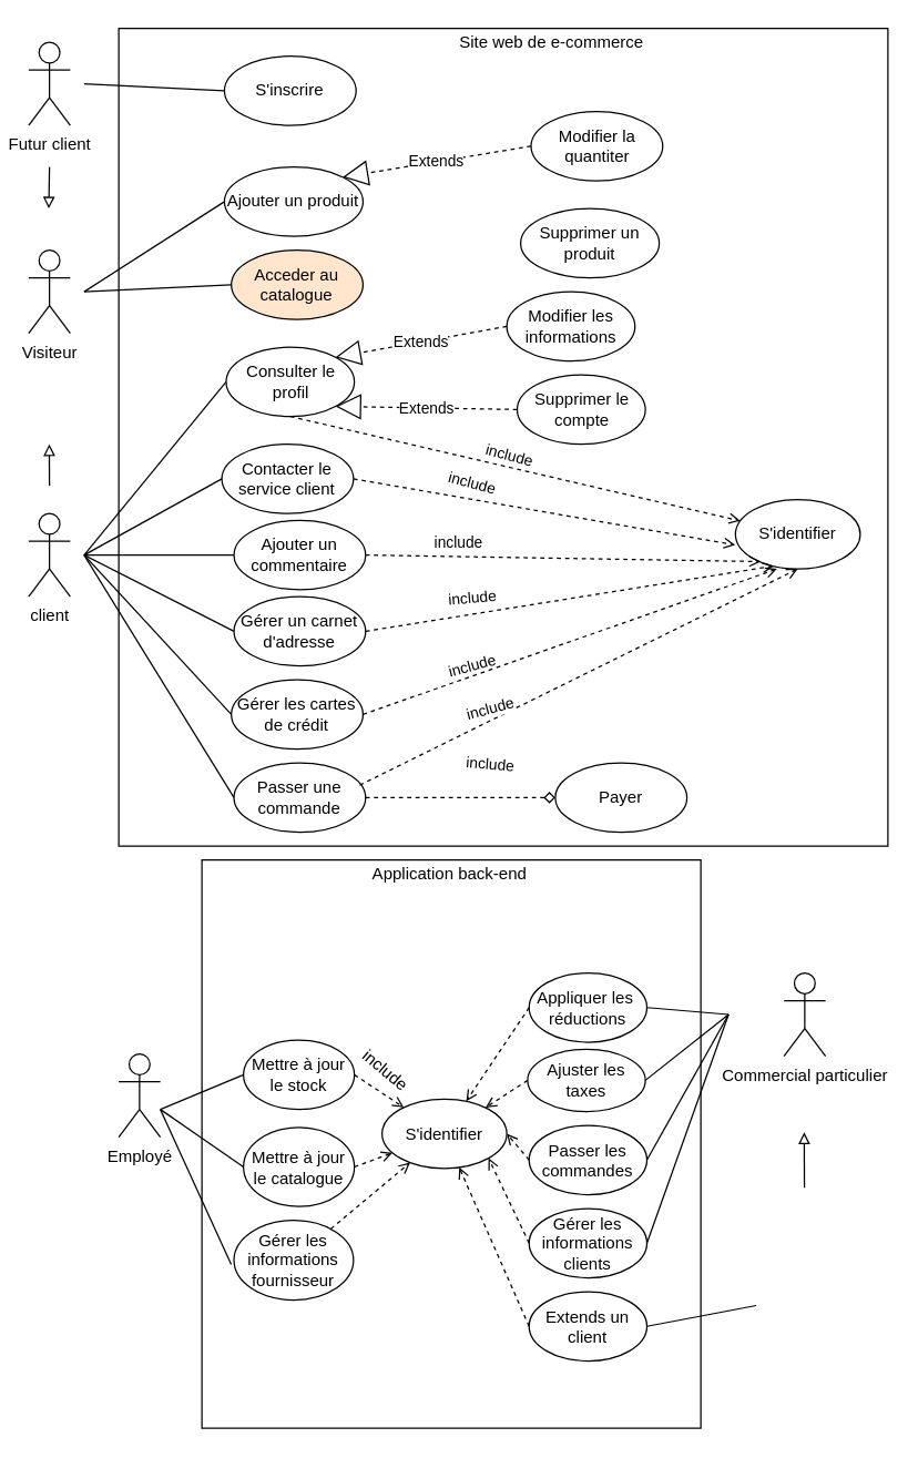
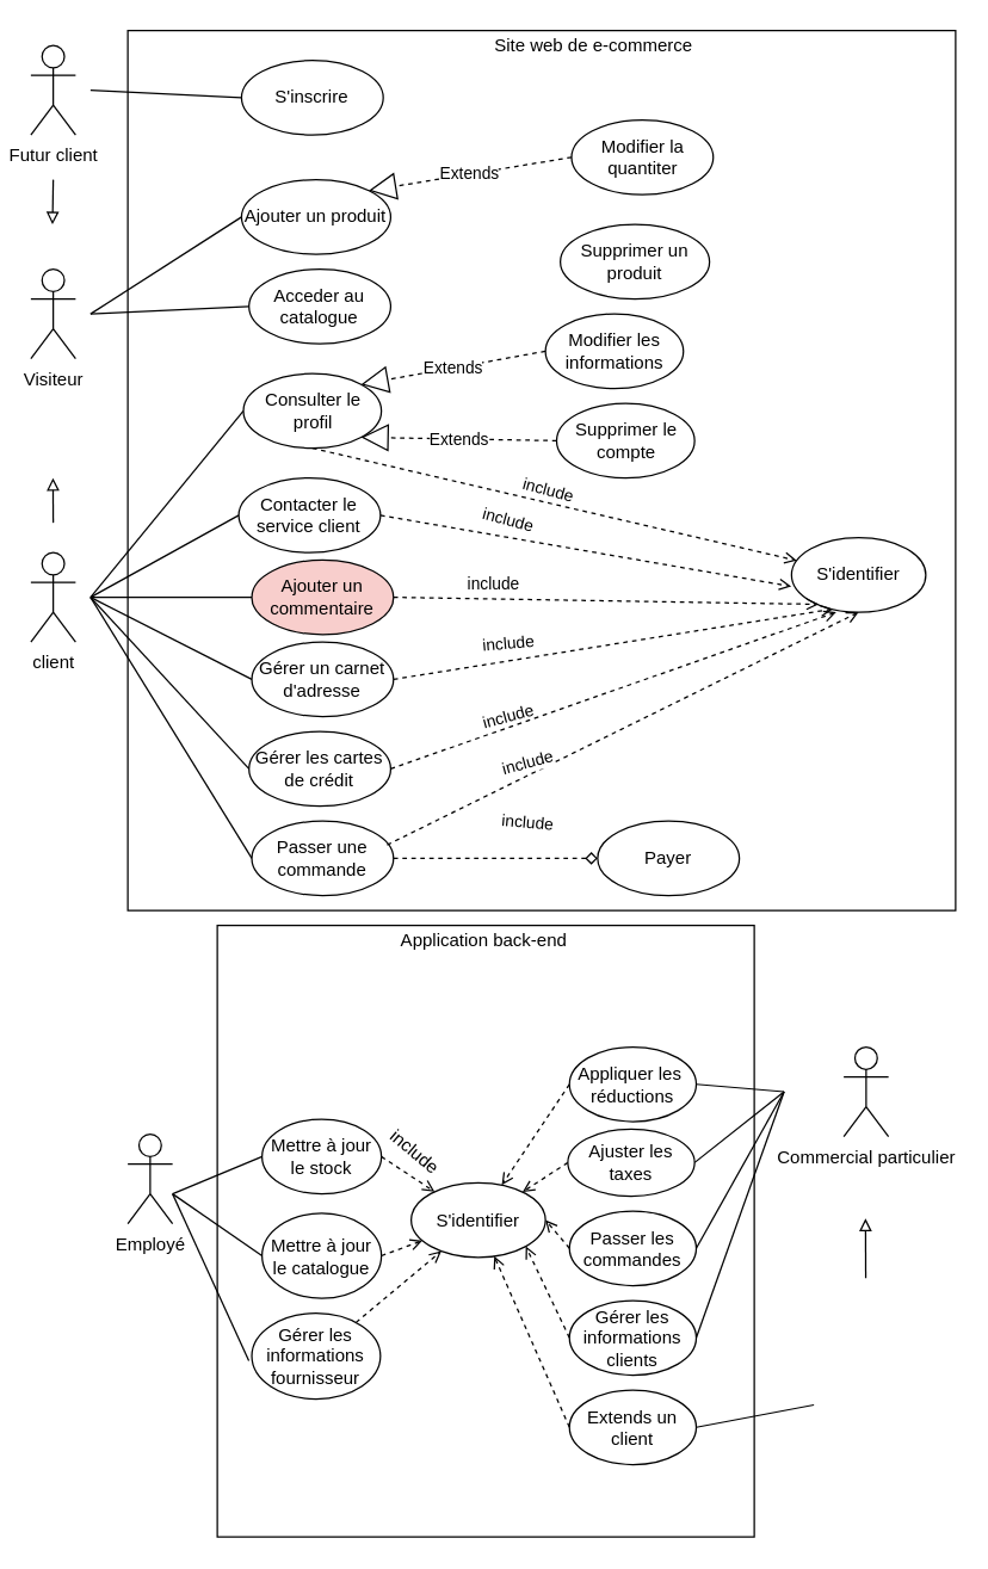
  <mxCell id="0" />
  <mxCell id="1" parent="0" />
  <mxCell id="2" style="edgeStyle=none;rounded=0;orthogonalLoop=1;jettySize=auto;html=1;entryX=0;entryY=0.5;entryDx=0;entryDy=0;endArrow=none;endFill=0;" parent="1" target="48" edge="1"><mxGeometry relative="1" as="geometry"><mxPoint x="60" y="400" as="sourcePoint" /></mxGeometry></mxCell>
  <mxCell id="3" style="edgeStyle=none;rounded=0;orthogonalLoop=1;jettySize=auto;html=1;entryX=0;entryY=0.5;entryDx=0;entryDy=0;endArrow=none;endFill=0;" parent="1" target="55" edge="1"><mxGeometry relative="1" as="geometry"><mxPoint x="60" y="400" as="sourcePoint" /></mxGeometry></mxCell>
  <mxCell id="4" style="edgeStyle=none;rounded=0;orthogonalLoop=1;jettySize=auto;html=1;entryX=0;entryY=0.5;entryDx=0;entryDy=0;endArrow=none;endFill=0;" parent="1" target="46" edge="1"><mxGeometry relative="1" as="geometry"><mxPoint x="60" y="400" as="sourcePoint" /></mxGeometry></mxCell>
  <mxCell id="5" style="edgeStyle=none;rounded=0;orthogonalLoop=1;jettySize=auto;html=1;endArrow=block;endFill=0;" parent="1" edge="1"><mxGeometry relative="1" as="geometry"><mxPoint x="34.833" y="320" as="targetPoint" /><mxPoint x="35" y="350" as="sourcePoint" /></mxGeometry></mxCell>
  <mxCell id="6" style="rounded=0;orthogonalLoop=1;jettySize=auto;html=1;entryX=0;entryY=0.5;entryDx=0;entryDy=0;endArrow=none;endFill=0;" parent="1" target="74" edge="1"><mxGeometry relative="1" as="geometry"><mxPoint x="60" y="400" as="sourcePoint" /></mxGeometry></mxCell>
  <mxCell id="7" style="rounded=0;orthogonalLoop=1;jettySize=auto;html=1;entryX=0;entryY=0.5;entryDx=0;entryDy=0;endArrow=none;endFill=0;" parent="1" target="80" edge="1"><mxGeometry relative="1" as="geometry"><mxPoint x="60" y="400" as="sourcePoint" /></mxGeometry></mxCell>
  <mxCell id="8" style="edgeStyle=none;rounded=0;orthogonalLoop=1;jettySize=auto;html=1;entryX=0;entryY=0.5;entryDx=0;entryDy=0;endArrow=none;endFill=0;" parent="1" target="78" edge="1"><mxGeometry relative="1" as="geometry"><mxPoint x="60" y="400" as="sourcePoint" /></mxGeometry></mxCell>
  <mxCell id="9" value="client" style="shape=umlActor;verticalLabelPosition=bottom;labelBackgroundColor=#ffffff;verticalAlign=top;html=1;" parent="1" vertex="1"><mxGeometry x="20" y="370" width="30" height="60" as="geometry" /></mxCell>
  <mxCell id="10" style="edgeStyle=none;rounded=0;orthogonalLoop=1;jettySize=auto;html=1;entryX=0;entryY=0.5;entryDx=0;entryDy=0;endArrow=none;endFill=0;" parent="1" target="34" edge="1"><mxGeometry relative="1" as="geometry"><mxPoint x="115" y="800" as="sourcePoint" /></mxGeometry></mxCell>
  <mxCell id="11" style="edgeStyle=none;rounded=0;orthogonalLoop=1;jettySize=auto;html=1;entryX=0;entryY=0.5;entryDx=0;entryDy=0;endArrow=none;endFill=0;" parent="1" target="32" edge="1"><mxGeometry relative="1" as="geometry"><mxPoint x="115" y="800" as="sourcePoint" /></mxGeometry></mxCell>
  <mxCell id="12" style="edgeStyle=none;rounded=0;orthogonalLoop=1;jettySize=auto;html=1;entryX=0;entryY=0.5;entryDx=0;entryDy=0;endArrow=none;endFill=0;" parent="1" target="42" edge="1"><mxGeometry relative="1" as="geometry"><mxPoint x="60" y="60" as="sourcePoint" /></mxGeometry></mxCell>
  <mxCell id="13" style="edgeStyle=none;rounded=0;orthogonalLoop=1;jettySize=auto;html=1;entryX=0;entryY=0.5;entryDx=0;entryDy=0;endArrow=none;endFill=0;" parent="1" target="40" edge="1"><mxGeometry relative="1" as="geometry"><mxPoint x="60" y="210" as="sourcePoint" /></mxGeometry></mxCell>
  <mxCell id="14" style="edgeStyle=none;rounded=0;orthogonalLoop=1;jettySize=auto;html=1;entryX=0;entryY=0.5;entryDx=0;entryDy=0;endArrow=none;endFill=0;" parent="1" target="41" edge="1"><mxGeometry relative="1" as="geometry"><mxPoint x="60" y="210" as="sourcePoint" /></mxGeometry></mxCell>
  <mxCell id="15" value="Visiteur&lt;br&gt;" style="shape=umlActor;verticalLabelPosition=bottom;labelBackgroundColor=#ffffff;verticalAlign=top;html=1;" parent="1" vertex="1"><mxGeometry x="20" y="180" width="30" height="60" as="geometry" /></mxCell>
  <mxCell id="16" value="Futur client" style="shape=umlActor;verticalLabelPosition=bottom;labelBackgroundColor=#ffffff;verticalAlign=top;html=1;" parent="1" vertex="1"><mxGeometry x="20" y="30" width="30" height="60" as="geometry" /></mxCell>
  <mxCell id="17" style="edgeStyle=none;rounded=0;orthogonalLoop=1;jettySize=auto;html=1;endArrow=block;endFill=0;" parent="1" edge="1"><mxGeometry relative="1" as="geometry"><mxPoint x="34.5" y="150" as="targetPoint" /><mxPoint x="35" y="120" as="sourcePoint" /></mxGeometry></mxCell>
  <mxCell id="18" value="" style="rounded=0;whiteSpace=wrap;html=1;fillColor=none;" parent="1" vertex="1"><mxGeometry x="145" y="620" width="360" height="410" as="geometry" /></mxCell>
  <mxCell id="19" value="Application back-end" style="text;html=1;strokeColor=none;fillColor=none;align=center;verticalAlign=middle;whiteSpace=wrap;rounded=0;" parent="1" vertex="1"><mxGeometry x="233.503" y="620" width="179.622" height="20" as="geometry" /></mxCell>
  <mxCell id="20" style="edgeStyle=none;rounded=0;orthogonalLoop=1;jettySize=auto;html=1;exitX=0;exitY=0.5;exitDx=0;exitDy=0;endArrow=open;endFill=0;dashed=1;" parent="1" source="21" target="70" edge="1"><mxGeometry relative="1" as="geometry" /></mxCell>
  <mxCell id="21" value="Appliquer les&amp;nbsp; réductions" style="ellipse;whiteSpace=wrap;html=1;" parent="1" vertex="1"><mxGeometry x="381.1" y="701.5" width="85" height="50" as="geometry" /></mxCell>
  <mxCell id="22" style="edgeStyle=none;rounded=0;orthogonalLoop=1;jettySize=auto;html=1;exitX=0;exitY=0.5;exitDx=0;exitDy=0;endArrow=open;endFill=0;dashed=1;" parent="1" source="23" target="70" edge="1"><mxGeometry relative="1" as="geometry" /></mxCell>
  <mxCell id="23" value="Ajuster les taxes" style="ellipse;whiteSpace=wrap;html=1;" parent="1" vertex="1"><mxGeometry x="380" y="756.5" width="85" height="45" as="geometry" /></mxCell>
  <mxCell id="24" style="edgeStyle=none;rounded=0;orthogonalLoop=1;jettySize=auto;html=1;exitX=0;exitY=0.5;exitDx=0;exitDy=0;endArrow=open;endFill=0;dashed=1;" parent="1" source="25" target="70" edge="1"><mxGeometry relative="1" as="geometry" /></mxCell>
  <mxCell id="25" value="Extends un client" style="ellipse;whiteSpace=wrap;html=1;" parent="1" vertex="1"><mxGeometry x="381.1" y="931.5" width="85" height="50" as="geometry" /></mxCell>
  <mxCell id="26" style="edgeStyle=none;rounded=0;orthogonalLoop=1;jettySize=auto;html=1;entryX=1;entryY=0.5;entryDx=0;entryDy=0;endArrow=none;endFill=0;" parent="1" target="25" edge="1"><mxGeometry relative="1" as="geometry"><mxPoint x="545" y="941.5" as="sourcePoint" /></mxGeometry></mxCell>
  <mxCell id="27" style="edgeStyle=none;rounded=0;orthogonalLoop=1;jettySize=auto;html=1;entryX=1;entryY=0.5;entryDx=0;entryDy=0;endArrow=none;endFill=0;" parent="1" target="21" edge="1"><mxGeometry relative="1" as="geometry"><mxPoint x="525" y="731.5" as="sourcePoint" /><mxPoint x="480" y="741.5" as="targetPoint" /></mxGeometry></mxCell>
  <mxCell id="28" value="Commercial particulier&lt;br&gt;" style="shape=umlActor;verticalLabelPosition=bottom;labelBackgroundColor=#ffffff;verticalAlign=top;html=1;" parent="1" vertex="1"><mxGeometry x="565" y="701.5" width="30" height="60" as="geometry" /></mxCell>
  <mxCell id="29" style="edgeStyle=none;rounded=0;orthogonalLoop=1;jettySize=auto;html=1;entryX=1;entryY=0.5;entryDx=0;entryDy=0;endArrow=none;endFill=0;" parent="1" target="23" edge="1"><mxGeometry relative="1" as="geometry"><mxPoint x="525" y="731.5" as="sourcePoint" /><mxPoint x="380" y="781.5" as="targetPoint" /></mxGeometry></mxCell>
  <mxCell id="30" style="edgeStyle=none;rounded=0;orthogonalLoop=1;jettySize=auto;html=1;endArrow=block;endFill=0;" parent="1" edge="1"><mxGeometry relative="1" as="geometry"><mxPoint x="579.583" y="816.5" as="targetPoint" /><mxPoint x="579.75" y="856.5" as="sourcePoint" /></mxGeometry></mxCell>
  <mxCell id="31" style="edgeStyle=none;rounded=0;orthogonalLoop=1;jettySize=auto;html=1;exitX=1;exitY=0.5;exitDx=0;exitDy=0;endArrow=open;endFill=0;dashed=1;" parent="1" source="32" target="70" edge="1"><mxGeometry relative="1" as="geometry" /></mxCell>
  <mxCell id="32" value="Mettre à jour le catalogue" style="ellipse;whiteSpace=wrap;html=1;" parent="1" vertex="1"><mxGeometry x="175" y="813" width="80" height="57" as="geometry" /></mxCell>
  <mxCell id="33" style="edgeStyle=none;rounded=0;orthogonalLoop=1;jettySize=auto;html=1;exitX=1;exitY=0.5;exitDx=0;exitDy=0;endArrow=open;endFill=0;dashed=1;" parent="1" source="34" target="70" edge="1"><mxGeometry relative="1" as="geometry" /></mxCell>
  <mxCell id="34" value="Mettre à jour le stock" style="ellipse;whiteSpace=wrap;html=1;" parent="1" vertex="1"><mxGeometry x="175" y="750" width="80" height="50" as="geometry" /></mxCell>
  <mxCell id="35" style="edgeStyle=none;rounded=0;orthogonalLoop=1;jettySize=auto;html=1;endArrow=none;endFill=0;entryX=-0.023;entryY=0.555;entryDx=0;entryDy=0;entryPerimeter=0;" parent="1" target="76" edge="1"><mxGeometry relative="1" as="geometry"><mxPoint x="115" y="800" as="sourcePoint" /></mxGeometry></mxCell>
  <mxCell id="36" value="Employé&lt;br&gt;" style="shape=umlActor;verticalLabelPosition=bottom;labelBackgroundColor=#ffffff;verticalAlign=top;html=1;" parent="1" vertex="1"><mxGeometry x="85" y="760" width="30" height="60" as="geometry" /></mxCell>
  <mxCell id="37" value="" style="rounded=0;whiteSpace=wrap;html=1;fillColor=none;" parent="1" vertex="1"><mxGeometry x="85" y="20" width="555" height="590" as="geometry" /></mxCell>
  <mxCell id="38" value="Site web de e-commerce" style="text;html=1;strokeColor=none;fillColor=none;align=center;verticalAlign=middle;whiteSpace=wrap;rounded=0;" parent="1" vertex="1"><mxGeometry x="283" y="20" width="229" height="20" as="geometry" /></mxCell>
  <mxCell id="39" value="Supprimer un produit" style="ellipse;whiteSpace=wrap;html=1;" parent="1" vertex="1"><mxGeometry x="375" y="150" width="100" height="50" as="geometry" /></mxCell>
  <mxCell id="40" value="Ajouter un produit" style="ellipse;whiteSpace=wrap;html=1;" parent="1" vertex="1"><mxGeometry x="161.25" y="120" width="100" height="50" as="geometry" /></mxCell>
- <mxCell id="41" value="Acceder au catalogue" style="ellipse;whiteSpace=wrap;html=1;fillColor=#ffe6cc;" parent="1" vertex="1"><mxGeometry x="166.25" y="180" width="95" height="50" as="geometry" /></mxCell>
+ <mxCell id="41" value="Acceder au catalogue" style="ellipse;whiteSpace=wrap;html=1;" parent="1" vertex="1"><mxGeometry x="166.25" y="180" width="95" height="50" as="geometry" /></mxCell>
  <mxCell id="42" value="S'inscrire" style="ellipse;whiteSpace=wrap;html=1;" parent="1" vertex="1"><mxGeometry x="161.25" y="40" width="95" height="50" as="geometry" /></mxCell>
  <mxCell id="43" style="edgeStyle=none;rounded=0;orthogonalLoop=1;jettySize=auto;html=1;exitX=1;exitY=0.5;exitDx=0;exitDy=0;entryX=-0.002;entryY=0.654;entryDx=0;entryDy=0;dashed=1;endArrow=open;endFill=0;entryPerimeter=0;" parent="1" source="46" target="72" edge="1"><mxGeometry relative="1" as="geometry" /></mxCell>
  <mxCell id="44" value="include" style="edgeLabel;html=1;align=center;verticalAlign=middle;resizable=0;points=[];rotation=15;" parent="43" vertex="1" connectable="0"><mxGeometry x="-0.388" relative="1" as="geometry"><mxPoint x="0.03" y="-12.35" as="offset" /></mxGeometry></mxCell>
  <mxCell id="45" value="include" style="edgeLabel;html=1;align=center;verticalAlign=middle;resizable=0;points=[];rotation=15;" parent="43" vertex="1" connectable="0"><mxGeometry x="-0.388" relative="1" as="geometry"><mxPoint x="27.08" y="-32.67" as="offset" /></mxGeometry></mxCell>
  <mxCell id="46" value="Contacter le service client" style="ellipse;whiteSpace=wrap;html=1;" parent="1" vertex="1"><mxGeometry x="159.38" y="320" width="95" height="50" as="geometry" /></mxCell>
  <mxCell id="47" style="edgeStyle=none;rounded=0;orthogonalLoop=1;jettySize=auto;html=1;exitX=0.5;exitY=1;exitDx=0;exitDy=0;dashed=1;endArrow=open;endFill=0;" parent="1" source="48" target="72" edge="1"><mxGeometry relative="1" as="geometry" /></mxCell>
  <mxCell id="48" value="Consulter le profil" style="ellipse;whiteSpace=wrap;html=1;" parent="1" vertex="1"><mxGeometry x="162.5" y="250" width="92.5" height="50" as="geometry" /></mxCell>
  <mxCell id="49" value="Modifier la quantiter" style="ellipse;whiteSpace=wrap;html=1;" parent="1" vertex="1"><mxGeometry x="382.5" y="80" width="95" height="50" as="geometry" /></mxCell>
  <mxCell id="50" value="Modifier les informations" style="ellipse;whiteSpace=wrap;html=1;" parent="1" vertex="1"><mxGeometry x="365" y="210" width="92.5" height="50" as="geometry" /></mxCell>
  <mxCell id="51" value="Supprimer le compte" style="ellipse;whiteSpace=wrap;html=1;" parent="1" vertex="1"><mxGeometry x="372.5" y="270" width="92.5" height="50" as="geometry" /></mxCell>
  <mxCell id="52" value="Extends" style="endArrow=block;endSize=16;endFill=0;html=1;dashed=1;entryX=1;entryY=1;entryDx=0;entryDy=0;exitX=0;exitY=0.5;exitDx=0;exitDy=0;" parent="1" source="51" target="48" edge="1"><mxGeometry width="160" relative="1" as="geometry"><mxPoint x="440" y="330" as="sourcePoint" /><mxPoint x="600" y="330" as="targetPoint" /></mxGeometry></mxCell>
  <mxCell id="53" value="Extends" style="endArrow=block;endSize=16;endFill=0;html=1;dashed=1;exitX=0;exitY=0.5;exitDx=0;exitDy=0;entryX=1;entryY=0;entryDx=0;entryDy=0;" parent="1" source="50" target="48" edge="1"><mxGeometry width="160" relative="1" as="geometry"><mxPoint x="310" y="360" as="sourcePoint" /><mxPoint x="240" y="320" as="targetPoint" /></mxGeometry></mxCell>
  <mxCell id="54" value="Extends" style="endArrow=block;endSize=16;endFill=0;html=1;dashed=1;exitX=0;exitY=0.5;exitDx=0;exitDy=0;entryX=1;entryY=0;entryDx=0;entryDy=0;" parent="1" source="49" target="40" edge="1"><mxGeometry width="160" relative="1" as="geometry"><mxPoint x="292.5" y="105" as="sourcePoint" /><mxPoint x="232.5" y="130" as="targetPoint" /></mxGeometry></mxCell>
  <mxCell id="55" value="Passer une commande" style="ellipse;whiteSpace=wrap;html=1;" parent="1" vertex="1"><mxGeometry x="168.13" y="550" width="95" height="50" as="geometry" /></mxCell>
  <mxCell id="56" style="edgeStyle=none;rounded=0;orthogonalLoop=1;jettySize=auto;html=1;exitX=0.955;exitY=0.32;exitDx=0;exitDy=0;entryX=0.5;entryY=1;entryDx=0;entryDy=0;dashed=1;endArrow=open;endFill=0;exitPerimeter=0;" parent="1" source="55" target="72" edge="1"><mxGeometry relative="1" as="geometry" /></mxCell>
  <mxCell id="57" value="&lt;div&gt;include&lt;/div&gt;" style="edgeLabel;html=1;align=center;verticalAlign=middle;resizable=0;points=[];rotation=-15;" parent="56" vertex="1" connectable="0"><mxGeometry x="-0.352" y="1" relative="1" as="geometry"><mxPoint x="-7.97" y="-3.96" as="offset" /></mxGeometry></mxCell>
  <mxCell id="58" value="&lt;div&gt;include&lt;/div&gt;" style="edgeLabel;html=1;align=center;verticalAlign=middle;resizable=0;points=[];rotation=5;" parent="56" vertex="1" connectable="0"><mxGeometry x="-0.352" y="1" relative="1" as="geometry"><mxPoint x="-8" y="36.11" as="offset" /></mxGeometry></mxCell>
  <mxCell id="59" value="&lt;div&gt;include&lt;/div&gt;" style="edgeLabel;html=1;align=center;verticalAlign=middle;resizable=0;points=[];rotation=-5;" parent="56" vertex="1" connectable="0"><mxGeometry x="-0.352" y="1" relative="1" as="geometry"><mxPoint x="-20.9" y="-84.53" as="offset" /></mxGeometry></mxCell>
  <mxCell id="60" value="&lt;div&gt;include&lt;/div&gt;" style="edgeLabel;html=1;align=center;verticalAlign=middle;resizable=0;points=[];rotation=0;" parent="56" vertex="1" connectable="0"><mxGeometry x="-0.352" y="1" relative="1" as="geometry"><mxPoint x="-30.9" y="-124.53" as="offset" /></mxGeometry></mxCell>
  <mxCell id="61" value="&lt;div&gt;include&lt;/div&gt;" style="edgeLabel;html=1;align=center;verticalAlign=middle;resizable=0;points=[];rotation=-15;" parent="56" vertex="1" connectable="0"><mxGeometry x="-0.352" y="1" relative="1" as="geometry"><mxPoint x="-20.9" y="-34.53" as="offset" /></mxGeometry></mxCell>
  <mxCell id="62" value="Payer" style="ellipse;whiteSpace=wrap;html=1;" parent="1" vertex="1"><mxGeometry x="400" y="550" width="95" height="50" as="geometry" /></mxCell>
  <mxCell id="63" style="edgeStyle=none;rounded=0;orthogonalLoop=1;jettySize=auto;html=1;exitX=1;exitY=0.5;exitDx=0;exitDy=0;entryX=0;entryY=0.5;entryDx=0;entryDy=0;dashed=1;endArrow=diamond;endFill=0;" parent="1" source="55" target="62" edge="1"><mxGeometry relative="1" as="geometry" /></mxCell>
  <mxCell id="64" style="edgeStyle=none;rounded=0;orthogonalLoop=1;jettySize=auto;html=1;exitX=1;exitY=0.5;exitDx=0;exitDy=0;endArrow=none;endFill=0;" parent="1" source="66" edge="1"><mxGeometry relative="1" as="geometry"><mxPoint x="525" y="731.5" as="targetPoint" /></mxGeometry></mxCell>
  <mxCell id="65" style="edgeStyle=none;rounded=0;orthogonalLoop=1;jettySize=auto;html=1;exitX=0;exitY=0.5;exitDx=0;exitDy=0;entryX=1;entryY=1;entryDx=0;entryDy=0;endArrow=open;endFill=0;dashed=1;" parent="1" source="66" target="70" edge="1"><mxGeometry relative="1" as="geometry" /></mxCell>
  <mxCell id="66" value="Gérer les informations clients" style="ellipse;whiteSpace=wrap;html=1;" parent="1" vertex="1"><mxGeometry x="381.1" y="871.5" width="85" height="50" as="geometry" /></mxCell>
  <mxCell id="67" style="edgeStyle=none;rounded=0;orthogonalLoop=1;jettySize=auto;html=1;exitX=1;exitY=0.5;exitDx=0;exitDy=0;endArrow=none;endFill=0;" parent="1" source="69" edge="1"><mxGeometry relative="1" as="geometry"><mxPoint x="525" y="731.5" as="targetPoint" /></mxGeometry></mxCell>
  <mxCell id="68" style="edgeStyle=none;rounded=0;orthogonalLoop=1;jettySize=auto;html=1;exitX=0;exitY=0.5;exitDx=0;exitDy=0;entryX=1;entryY=0.5;entryDx=0;entryDy=0;endArrow=open;endFill=0;dashed=1;" parent="1" source="69" target="70" edge="1"><mxGeometry relative="1" as="geometry" /></mxCell>
  <mxCell id="69" value="Passer les commandes" style="ellipse;whiteSpace=wrap;html=1;" parent="1" vertex="1"><mxGeometry x="381.1" y="811.5" width="85" height="50" as="geometry" /></mxCell>
  <mxCell id="70" value="S'identifier" style="ellipse;whiteSpace=wrap;html=1;" parent="1" vertex="1"><mxGeometry x="275" y="792.5" width="90" height="50" as="geometry" /></mxCell>
  <mxCell id="71" value="include" style="text;html=1;strokeColor=none;fillColor=none;align=center;verticalAlign=middle;whiteSpace=wrap;rounded=0;rotation=40;" parent="1" vertex="1"><mxGeometry x="257.5" y="761.5" width="40" height="20" as="geometry" /></mxCell>
  <mxCell id="72" value="S'identifier" style="ellipse;whiteSpace=wrap;html=1;" parent="1" vertex="1"><mxGeometry x="530" y="360" width="90" height="50" as="geometry" /></mxCell>
  <mxCell id="73" style="edgeStyle=none;rounded=0;orthogonalLoop=1;jettySize=auto;html=1;exitX=1;exitY=0.5;exitDx=0;exitDy=0;entryX=0.308;entryY=0.957;entryDx=0;entryDy=0;entryPerimeter=0;endArrow=open;endFill=0;dashed=1;" parent="1" source="74" target="72" edge="1"><mxGeometry relative="1" as="geometry" /></mxCell>
  <mxCell id="74" value="Gérer un carnet d'adresse" style="ellipse;whiteSpace=wrap;html=1;" parent="1" vertex="1"><mxGeometry x="168.13" y="430" width="95" height="50" as="geometry" /></mxCell>
  <mxCell id="75" style="edgeStyle=none;rounded=0;orthogonalLoop=1;jettySize=auto;html=1;endArrow=open;endFill=0;dashed=1;" parent="1" source="76" target="70" edge="1"><mxGeometry relative="1" as="geometry" /></mxCell>
  <mxCell id="76" value="Gérer les informations fournisseur" style="ellipse;whiteSpace=wrap;html=1;" parent="1" vertex="1"><mxGeometry x="168.13" y="880" width="86.25" height="57.5" as="geometry" /></mxCell>
  <mxCell id="77" style="edgeStyle=none;rounded=0;orthogonalLoop=1;jettySize=auto;html=1;exitX=1;exitY=0.5;exitDx=0;exitDy=0;entryX=0.333;entryY=1;entryDx=0;entryDy=0;entryPerimeter=0;dashed=1;endArrow=open;endFill=0;" parent="1" source="78" target="72" edge="1"><mxGeometry relative="1" as="geometry" /></mxCell>
  <mxCell id="78" value="Gérer les cartes de crédit" style="ellipse;whiteSpace=wrap;html=1;" parent="1" vertex="1"><mxGeometry x="166.25" y="490" width="95" height="50" as="geometry" /></mxCell>
  <mxCell id="79" style="edgeStyle=none;rounded=0;orthogonalLoop=1;jettySize=auto;html=1;exitX=1;exitY=0.5;exitDx=0;exitDy=0;entryX=0.202;entryY=0.894;entryDx=0;entryDy=0;entryPerimeter=0;endArrow=open;endFill=0;dashed=1;" parent="1" source="80" target="72" edge="1"><mxGeometry relative="1" as="geometry" /></mxCell>
- <mxCell id="80" value="Ajouter un commentaire" style="ellipse;whiteSpace=wrap;html=1;" parent="1" vertex="1"><mxGeometry x="168.13" y="375" width="95" height="50" as="geometry" /></mxCell>
+ <mxCell id="80" value="Ajouter un commentaire" style="ellipse;whiteSpace=wrap;html=1;fillColor=#f8cecc;" parent="1" vertex="1"><mxGeometry x="168.13" y="375" width="95" height="50" as="geometry" /></mxCell>
